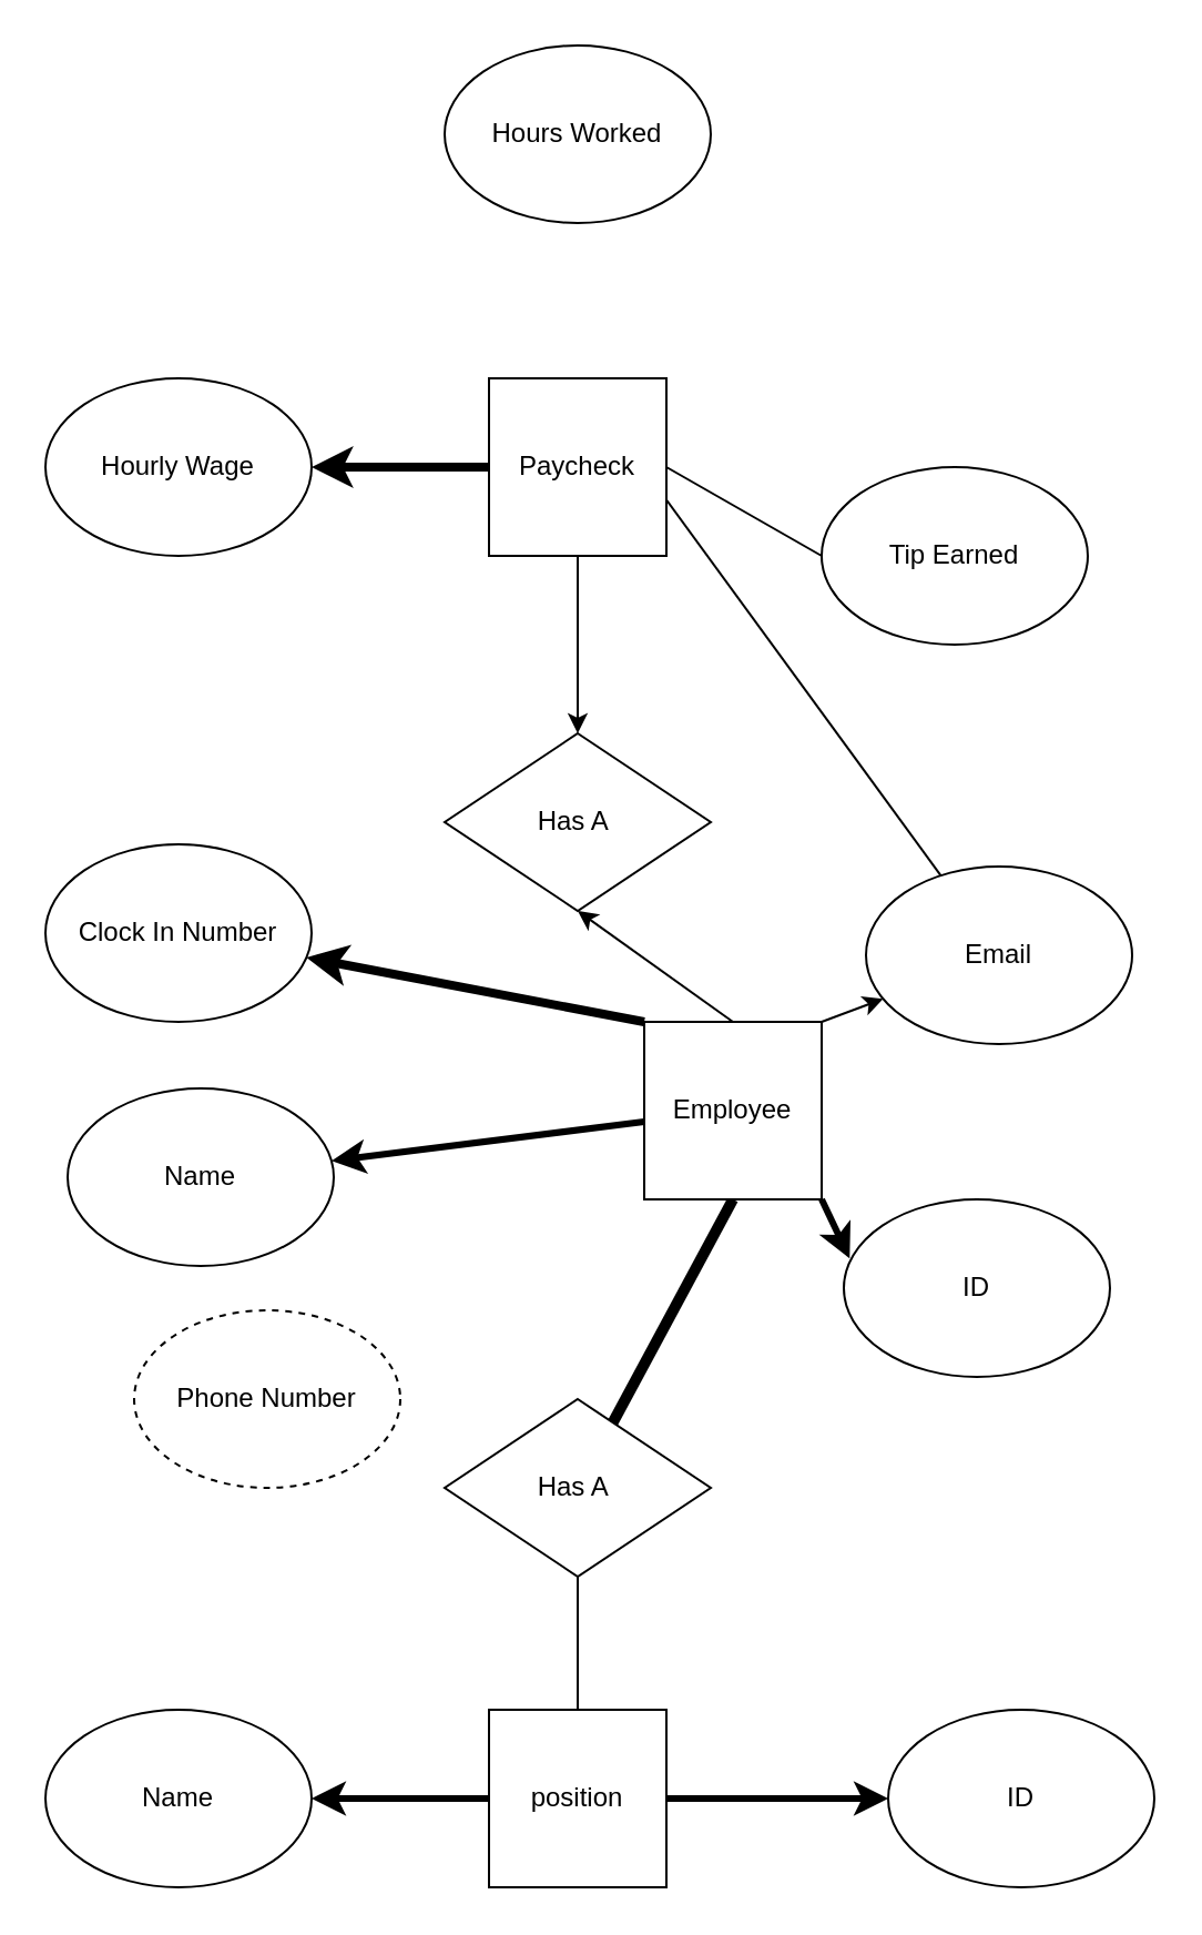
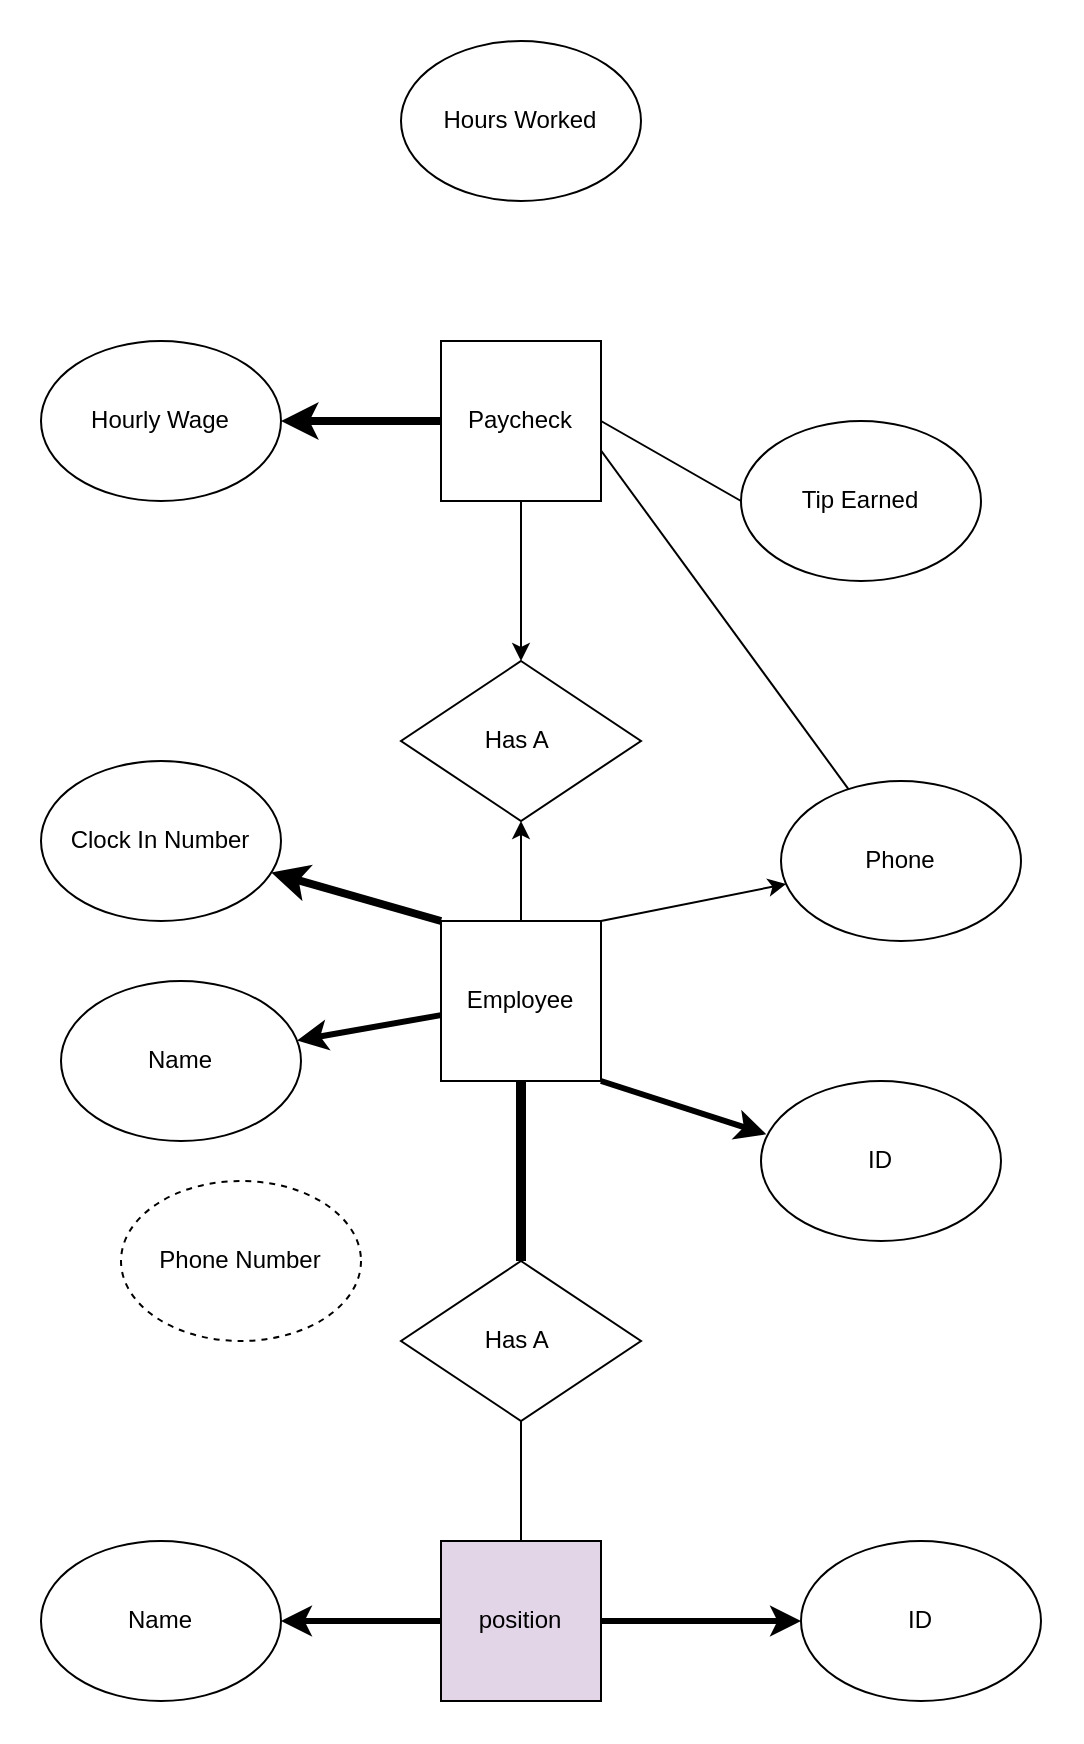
  <mxCell id="0" />
  <mxCell id="1" parent="0" />
  <mxCell id="2" style="edgeStyle=none;html=1;exitX=0.5;exitY=0;exitDx=0;exitDy=0;entryX=0.5;entryY=1;entryDx=0;entryDy=0;" parent="1" source="8" target="12" edge="1"><mxGeometry relative="1" as="geometry" /></mxCell>
  <mxCell id="3" value="" style="edgeStyle=none;html=1;strokeWidth=4;exitX=0;exitY=0;exitDx=0;exitDy=0;" parent="1" source="8" target="20" edge="1"><mxGeometry relative="1" as="geometry" /></mxCell>
  <mxCell id="4" value="" style="edgeStyle=none;html=1;exitX=1;exitY=0;exitDx=0;exitDy=0;" parent="1" source="8" target="19" edge="1"><mxGeometry relative="1" as="geometry" /></mxCell>
  <mxCell id="5" style="edgeStyle=none;html=1;exitX=0.5;exitY=1;exitDx=0;exitDy=0;strokeWidth=5;endArrow=none;endFill=0;" parent="1" source="8" target="24" edge="1"><mxGeometry relative="1" as="geometry"><mxPoint x="360" y="630" as="targetPoint" /></mxGeometry></mxCell>
  <mxCell id="6" style="edgeStyle=none;html=1;exitX=1;exitY=1;exitDx=0;exitDy=0;entryX=0.022;entryY=0.333;entryDx=0;entryDy=0;entryPerimeter=0;endArrow=classic;endFill=1;strokeWidth=3;" edge="1" parent="1" source="8" target="25"><mxGeometry relative="1" as="geometry" /></mxCell>
  <mxCell id="7" value="" style="edgeStyle=none;html=1;endArrow=classic;endFill=1;strokeWidth=3;" edge="1" parent="1" source="8" target="29"><mxGeometry relative="1" as="geometry" /></mxCell>
- <mxCell id="8" value="Employee" style="whiteSpace=wrap;html=1;aspect=fixed;" parent="1" vertex="1"><mxGeometry x="290" y="460" width="80" height="80" as="geometry" /></mxCell>
+ <mxCell id="8" value="Employee" style="whiteSpace=wrap;html=1;aspect=fixed;" parent="1" vertex="1"><mxGeometry x="220" y="460" width="80" height="80" as="geometry" /></mxCell>
  <mxCell id="9" value="Hourly Wage" style="ellipse;whiteSpace=wrap;html=1;" parent="1" vertex="1"><mxGeometry x="20" y="170" width="120" height="80" as="geometry" /></mxCell>
  <mxCell id="10" value="Tip Earned" style="ellipse;whiteSpace=wrap;html=1;" parent="1" vertex="1"><mxGeometry x="370" y="210" width="120" height="80" as="geometry" /></mxCell>
  <mxCell id="11" value="Phone Number" style="ellipse;whiteSpace=wrap;html=1;dashed=1;" parent="1" vertex="1"><mxGeometry x="60" y="590" width="120" height="80" as="geometry" /></mxCell>
  <mxCell id="12" value="Has A&amp;nbsp;" style="rhombus;whiteSpace=wrap;html=1;" parent="1" vertex="1"><mxGeometry x="200" y="330" width="120" height="80" as="geometry" /></mxCell>
  <mxCell id="13" style="edgeStyle=none;html=1;exitX=0.5;exitY=0;exitDx=0;exitDy=0;endArrow=none;endFill=0;" parent="1" source="17" target="19" edge="1"><mxGeometry relative="1" as="geometry" /></mxCell>
  <mxCell id="14" style="edgeStyle=none;html=1;exitX=0;exitY=0.5;exitDx=0;exitDy=0;entryX=1;entryY=0.5;entryDx=0;entryDy=0;strokeWidth=4;" parent="1" source="17" target="9" edge="1"><mxGeometry relative="1" as="geometry" /></mxCell>
  <mxCell id="15" style="edgeStyle=none;html=1;exitX=1;exitY=0.5;exitDx=0;exitDy=0;entryX=0;entryY=0.5;entryDx=0;entryDy=0;endArrow=none;endFill=0;" parent="1" source="17" target="10" edge="1"><mxGeometry relative="1" as="geometry" /></mxCell>
  <mxCell id="16" style="edgeStyle=none;html=1;exitX=0.5;exitY=1;exitDx=0;exitDy=0;entryX=0.5;entryY=0;entryDx=0;entryDy=0;" parent="1" source="17" target="12" edge="1"><mxGeometry relative="1" as="geometry" /></mxCell>
  <mxCell id="17" value="Paycheck" style="whiteSpace=wrap;html=1;aspect=fixed;" parent="1" vertex="1"><mxGeometry x="220" y="170" width="80" height="80" as="geometry" /></mxCell>
  <mxCell id="18" value="Hours Worked" style="ellipse;whiteSpace=wrap;html=1;" parent="1" vertex="1"><mxGeometry x="200" y="20" width="120" height="80" as="geometry" /></mxCell>
- <mxCell id="19" value="Email" style="ellipse;whiteSpace=wrap;html=1;" parent="1" vertex="1"><mxGeometry x="390" y="390" width="120" height="80" as="geometry" /></mxCell>
+ <mxCell id="19" value="Phone" style="ellipse;whiteSpace=wrap;html=1;" parent="1" vertex="1"><mxGeometry x="390" y="390" width="120" height="80" as="geometry" /></mxCell>
  <mxCell id="20" value="Clock In Number" style="ellipse;whiteSpace=wrap;html=1;" parent="1" vertex="1"><mxGeometry x="20" y="380" width="120" height="80" as="geometry" /></mxCell>
  <mxCell id="21" value="" style="edgeStyle=none;html=1;endArrow=none;endFill=0;" edge="1" parent="1" target="24"><mxGeometry relative="1" as="geometry"><mxPoint x="260" y="770" as="sourcePoint" /></mxGeometry></mxCell>
  <mxCell id="22" value="" style="edgeStyle=none;html=1;endArrow=classic;endFill=1;strokeWidth=3;exitX=1;exitY=0.5;exitDx=0;exitDy=0;" edge="1" parent="1" source="28" target="26"><mxGeometry relative="1" as="geometry"><mxPoint x="320" y="810" as="sourcePoint" /></mxGeometry></mxCell>
  <mxCell id="23" value="" style="edgeStyle=none;html=1;endArrow=classic;endFill=1;strokeWidth=3;exitX=0;exitY=0.5;exitDx=0;exitDy=0;" edge="1" parent="1" source="28" target="27"><mxGeometry relative="1" as="geometry"><mxPoint x="200" y="810" as="sourcePoint" /></mxGeometry></mxCell>
  <mxCell id="24" value="Has A&amp;nbsp;" style="rhombus;whiteSpace=wrap;html=1;" vertex="1" parent="1"><mxGeometry x="200" y="630" width="120" height="80" as="geometry" /></mxCell>
  <mxCell id="25" value="ID" style="ellipse;whiteSpace=wrap;html=1;" vertex="1" parent="1"><mxGeometry x="380" y="540" width="120" height="80" as="geometry" /></mxCell>
  <mxCell id="26" value="ID" style="ellipse;whiteSpace=wrap;html=1;" vertex="1" parent="1"><mxGeometry x="400" y="770" width="120" height="80" as="geometry" /></mxCell>
  <mxCell id="27" value="Name" style="ellipse;whiteSpace=wrap;html=1;" vertex="1" parent="1"><mxGeometry x="20" y="770" width="120" height="80" as="geometry" /></mxCell>
- <mxCell id="28" value="position" style="whiteSpace=wrap;html=1;aspect=fixed;" vertex="1" parent="1"><mxGeometry x="220" y="770" width="80" height="80" as="geometry" /></mxCell>
+ <mxCell id="28" value="position" style="whiteSpace=wrap;html=1;aspect=fixed;fillColor=#e1d5e7;" vertex="1" parent="1"><mxGeometry x="220" y="770" width="80" height="80" as="geometry" /></mxCell>
  <mxCell id="29" value="Name" style="ellipse;whiteSpace=wrap;html=1;" vertex="1" parent="1"><mxGeometry x="30" y="490" width="120" height="80" as="geometry" /></mxCell>
